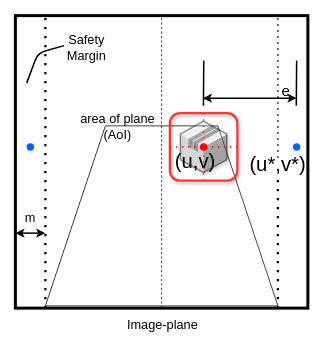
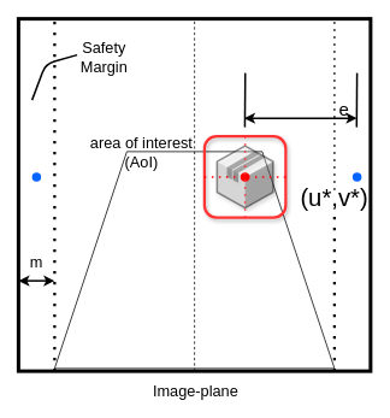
  <mxCell id="0" />
  <mxCell id="1" parent="0" />
  <mxCell id="2" value="" style="whiteSpace=wrap;html=1;aspect=fixed;strokeWidth=4;" vertex="1" parent="1"><mxGeometry x="20" y="20" width="390" height="390" as="geometry" /></mxCell>
  <mxCell id="3" value="" style="shape=trapezoid;perimeter=trapezoidPerimeter;whiteSpace=wrap;html=1;fixedSize=1;size=80;" vertex="1" parent="1"><mxGeometry x="60" y="167" width="310" height="240" as="geometry" /></mxCell>
  <mxCell id="4" value="" style="endArrow=none;dashed=1;html=1;dashPattern=1 3;strokeWidth=3;" edge="1" parent="1"><mxGeometry width="50" height="50" relative="1" as="geometry"><mxPoint x="60" y="410" as="sourcePoint" /><mxPoint x="60" y="20" as="targetPoint" /></mxGeometry></mxCell>
  <mxCell id="5" value="" style="endArrow=none;dashed=1;html=1;dashPattern=1 3;strokeWidth=2;startArrow=none;" edge="1" parent="1" source="25"><mxGeometry width="50" height="50" relative="1" as="geometry"><mxPoint x="370" y="410" as="sourcePoint" /><mxPoint x="370" y="20" as="targetPoint" /></mxGeometry></mxCell>
  <mxCell id="6" value="" style="shape=ellipse;fillColor=#0065FF;strokeColor=none;html=1" vertex="1" parent="1"><mxGeometry x="35" y="190" width="10" height="10" as="geometry" /></mxCell>
  <mxCell id="7" value="" style="shape=ellipse;fillColor=#0065FF;strokeColor=none;html=1" vertex="1" parent="1"><mxGeometry x="390" y="190" width="10" height="10" as="geometry" /></mxCell>
  <mxCell id="8" value="" style="verticalLabelPosition=bottom;html=1;verticalAlign=top;strokeWidth=1;align=center;outlineConnect=0;dashed=0;outlineConnect=0;shape=mxgraph.aws3d.application;aspect=fixed;strokeColor=none;shadow=1;opacity=30;" vertex="1" parent="1"><mxGeometry x="240" y="160.6" width="62" height="68.8" as="geometry" /></mxCell>
  <mxCell id="9" value="" style="shape=ellipse;strokeColor=none;html=1;fillColor=#FF0000;" vertex="1" parent="1"><mxGeometry x="266" y="190" width="10" height="10" as="geometry" /></mxCell>
  <mxCell id="10" value="" style="rounded=1;whiteSpace=wrap;html=1;shadow=1;fillColor=none;strokeColor=#FF3333;strokeWidth=3;" vertex="1" parent="1"><mxGeometry x="226" y="150" width="90" height="90" as="geometry" /></mxCell>
  <mxCell id="11" value="" style="endArrow=none;dashed=1;html=1;dashPattern=1 3;strokeWidth=2;exitX=0;exitY=0.5;exitDx=0;exitDy=0;entryX=1;entryY=0.5;entryDx=0;entryDy=0;strokeColor=#FF0000;" edge="1" parent="1" source="10" target="10"><mxGeometry width="50" height="50" relative="1" as="geometry"><mxPoint x="241" y="199.4" as="sourcePoint" /><mxPoint x="301" y="199.4" as="targetPoint" /></mxGeometry></mxCell>
  <mxCell id="12" value="" style="endArrow=none;dashed=1;html=1;dashPattern=1 3;strokeWidth=2;exitX=0.5;exitY=1;exitDx=0;exitDy=0;entryX=0.5;entryY=0;entryDx=0;entryDy=0;strokeColor=#FF3333;" edge="1" parent="1" source="10" target="10"><mxGeometry width="50" height="50" relative="1" as="geometry"><mxPoint x="271" y="229.4" as="sourcePoint" /><mxPoint x="271" y="179" as="targetPoint" /><Array as="points"><mxPoint x="271" y="200" /></Array></mxGeometry></mxCell>
  <mxCell id="13" value="" style="endArrow=none;dashed=1;html=1;strokeWidth=1;" edge="1" parent="1"><mxGeometry width="50" height="50" relative="1" as="geometry"><mxPoint x="215" y="410" as="sourcePoint" /><mxPoint x="215" y="20" as="targetPoint" /></mxGeometry></mxCell>
- <mxCell id="14" value="&lt;font style=&quot;font-size: 17px&quot;&gt;area of plane (AoI)&lt;/font&gt;" style="text;html=1;strokeColor=none;fillColor=none;align=center;verticalAlign=middle;whiteSpace=wrap;rounded=0;shadow=1;spacingTop=5;spacingLeft=3;" vertex="1" parent="1"><mxGeometry x="95" y="156" width="120" height="20" as="geometry" /></mxCell>
- <mxCell id="15" value="&lt;span style=&quot;background-color: transparent&quot;&gt;&lt;font style=&quot;font-size: 27px&quot;&gt;(u,v)&lt;/font&gt;&lt;/span&gt;" style="text;html=1;align=center;verticalAlign=middle;whiteSpace=wrap;rounded=0;shadow=1;" vertex="1" parent="1"><mxGeometry x="240" y="205" width="40" height="20" as="geometry" /></mxCell>
+ <mxCell id="14" value="&lt;font style=&quot;font-size: 17px&quot;&gt;area of interest (AoI)&lt;/font&gt;" style="text;html=1;strokeColor=none;fillColor=none;align=center;verticalAlign=middle;whiteSpace=wrap;rounded=0;shadow=1;spacingTop=5;spacingLeft=3;" vertex="1" parent="1"><mxGeometry x="95" y="156" width="120" height="20" as="geometry" /></mxCell>
  <mxCell id="16" value="" style="endArrow=none;html=1;strokeWidth=2;" edge="1" parent="1"><mxGeometry width="50" height="50" relative="1" as="geometry"><mxPoint x="394.58" y="140" as="sourcePoint" /><mxPoint x="395" y="80" as="targetPoint" /></mxGeometry></mxCell>
  <mxCell id="17" value="" style="endArrow=none;html=1;strokeWidth=2;" edge="1" parent="1"><mxGeometry width="50" height="50" relative="1" as="geometry"><mxPoint x="270.76" y="140" as="sourcePoint" /><mxPoint x="271.18" y="80" as="targetPoint" /></mxGeometry></mxCell>
  <mxCell id="18" value="" style="endArrow=classic;startArrow=classic;html=1;strokeColor=#000000;strokeWidth=2;" edge="1" parent="1"><mxGeometry width="50" height="50" relative="1" as="geometry"><mxPoint x="270" y="130" as="sourcePoint" /><mxPoint x="395" y="130" as="targetPoint" /></mxGeometry></mxCell>
  <mxCell id="19" value="&lt;font style=&quot;font-size: 20px&quot;&gt;e&lt;/font&gt;" style="text;html=1;strokeColor=none;fillColor=none;align=center;verticalAlign=middle;whiteSpace=wrap;rounded=0;shadow=1;" vertex="1" parent="1"><mxGeometry x="361" y="110" width="40" height="20" as="geometry" /></mxCell>
  <mxCell id="20" value="&lt;font style=&quot;font-size: 17px&quot;&gt;Safety Margin&lt;/font&gt;" style="text;html=1;strokeColor=none;fillColor=none;align=center;verticalAlign=middle;whiteSpace=wrap;rounded=0;shadow=1;rotation=0;" vertex="1" parent="1"><mxGeometry x="70" y="50" width="90" height="26" as="geometry" /></mxCell>
  <mxCell id="21" value="" style="endArrow=none;html=1;strokeColor=#000000;strokeWidth=2;endFill=0;startArrow=none;startFill=0;" edge="1" parent="1"><mxGeometry width="50" height="50" relative="1" as="geometry"><mxPoint x="35" y="110" as="sourcePoint" /><mxPoint x="85" y="60" as="targetPoint" /><Array as="points"><mxPoint x="50" y="70" /></Array></mxGeometry></mxCell>
  <mxCell id="22" value="&lt;font style=&quot;font-size: 17px&quot;&gt;Image-plane&lt;br&gt;&lt;/font&gt;" style="text;html=1;strokeColor=none;fillColor=none;align=center;verticalAlign=middle;whiteSpace=wrap;rounded=0;shadow=1;spacingTop=5;spacingLeft=3;" vertex="1" parent="1"><mxGeometry x="155" y="420" width="120" height="20" as="geometry" /></mxCell>
  <mxCell id="23" value="" style="endArrow=classic;startArrow=classic;html=1;strokeColor=#000000;strokeWidth=2;" edge="1" parent="1"><mxGeometry width="50" height="50" relative="1" as="geometry"><mxPoint x="20" y="310" as="sourcePoint" /><mxPoint x="60" y="310" as="targetPoint" /></mxGeometry></mxCell>
  <mxCell id="24" value="&lt;font style=&quot;font-size: 17px&quot;&gt;m&lt;/font&gt;" style="text;html=1;strokeColor=none;fillColor=none;align=center;verticalAlign=middle;whiteSpace=wrap;rounded=0;shadow=1;" vertex="1" parent="1"><mxGeometry x="20" y="280" width="40" height="20" as="geometry" /></mxCell>
  <mxCell id="25" value="&lt;span style=&quot;background-color: transparent&quot;&gt;&lt;font style=&quot;font-size: 27px&quot;&gt;(u*,v*)&lt;/font&gt;&lt;/span&gt;" style="text;html=1;align=center;verticalAlign=middle;whiteSpace=wrap;rounded=0;shadow=1;" vertex="1" parent="1"><mxGeometry x="350" y="209.4" width="40" height="20" as="geometry" /></mxCell>
  <mxCell id="26" value="" style="endArrow=none;dashed=1;html=1;dashPattern=1 3;strokeWidth=3;" edge="1" parent="1" target="25"><mxGeometry width="50" height="50" relative="1" as="geometry"><mxPoint x="370" y="410" as="sourcePoint" /><mxPoint x="370" y="20" as="targetPoint" /></mxGeometry></mxCell>
